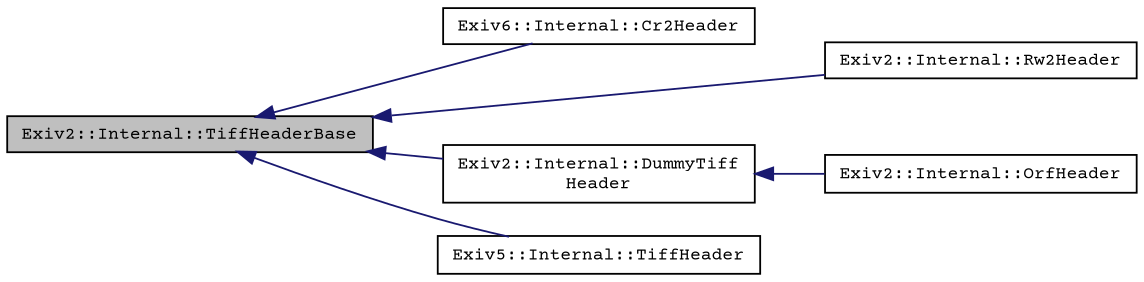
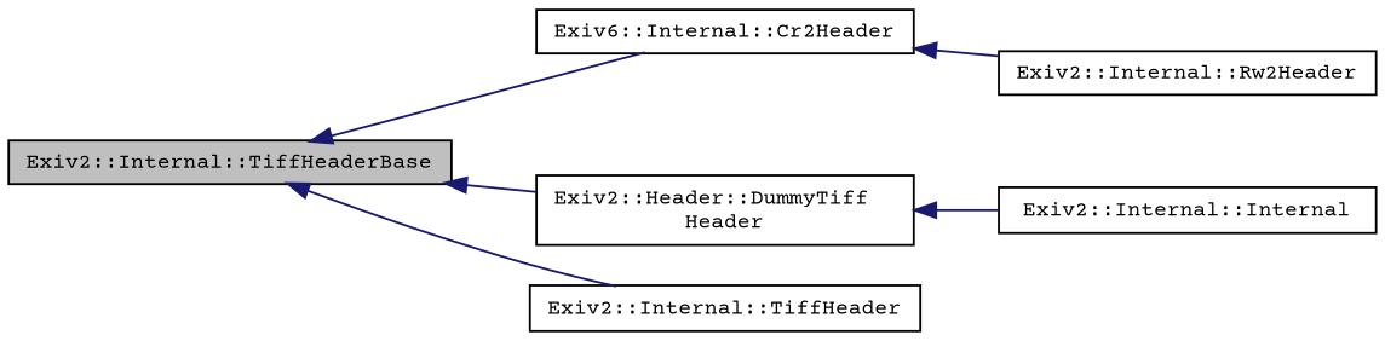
  digraph {
    fontname="Courier Prime"
    rankdir=LR
    node [color=black fillcolor=white fontname="Courier Prime" fontsize=10 shape=record style=filled]
    edge [color=midnightblue dir=back fontname="Courier Prime" fontsize=10 labelfontname=FreeSans labelfontsize=10 style=solid]
    n1 [fillcolor=grey75 fontcolor=black height=0.2 label="Exiv2::Internal::TiffHeaderBase" width=0.4]
    n2 [height=0.2 label="Exiv6::Internal::Cr2Header" width=0.4]
-   n3 [height=0.2 label="Exiv2::Internal::DummyTiff\lHeader" width=0.4]
+   n3 [height=0.2 label="Exiv2::Header::DummyTiff\lHeader" width=0.4]
    n4 [height=0.2 label="Exiv2::Internal::Rw2Header" width=0.4]
-   n5 [height=0.2 label="Exiv5::Internal::TiffHeader" width=0.4]
-   n6 [height=0.2 label="Exiv2::Internal::OrfHeader" width=0.4]
+   n5 [height=0.2 label="Exiv2::Internal::TiffHeader" width=0.4]
+   n6 [height=0.2 label="Exiv2::Internal::Internal" width=0.4]
    n1 -> n2
    n1 -> n3
-   n1 -> n4
+   n2 -> n4
    n1 -> n5
    n3 -> n6
  }
